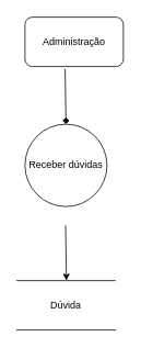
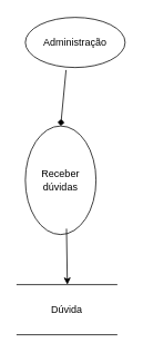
  <mxCell id="0" />
  <mxCell id="1" parent="0" />
- <mxCell id="2" value="Administração" style="rounded=1;whiteSpace=wrap;html=1;" vertex="1" parent="1"><mxGeometry x="30" y="20" width="120" height="60" as="geometry" /></mxCell>
- <mxCell id="3" value="Receber dúvidas" style="ellipse;whiteSpace=wrap;html=1;aspect=fixed;" vertex="1" parent="1"><mxGeometry x="30" y="150" width="100" height="100" as="geometry" /></mxCell>
+ <mxCell id="2" value="Administração" style="ellipse;whiteSpace=wrap;html=1;" vertex="1" parent="1"><mxGeometry x="30" y="20" width="120" height="60" as="geometry" /></mxCell>
+ <mxCell id="3" value="Receber dúvidas" style="ellipse;whiteSpace=wrap;html=1;aspect=fixed;" vertex="1" parent="1"><mxGeometry x="30" y="150" width="85" height="130" as="geometry" /></mxCell>
  <mxCell id="4" value="Dúvida" style="shape=partialRectangle;whiteSpace=wrap;html=1;left=0;right=0;fillColor=none;" vertex="1" parent="1"><mxGeometry x="20" y="340" width="120" height="60" as="geometry" /></mxCell>
  <mxCell id="5" value="" style="endArrow=diamond;html=1;exitX=0.408;exitY=1.05;exitDx=0;exitDy=0;exitPerimeter=0;entryX=0.5;entryY=0;entryDx=0;entryDy=0;" edge="1" parent="1" source="2" target="3"><mxGeometry width="50" height="50" relative="1" as="geometry"><mxPoint x="350" y="370" as="sourcePoint" /><mxPoint x="400" y="320" as="targetPoint" /></mxGeometry></mxCell>
  <mxCell id="6" value="" style="endArrow=classic;html=1;exitX=0.408;exitY=1.05;exitDx=0;exitDy=0;exitPerimeter=0;entryX=0.5;entryY=0;entryDx=0;entryDy=0;" edge="1" parent="1"><mxGeometry width="50" height="50" relative="1" as="geometry"><mxPoint x="79.48" y="273" as="sourcePoint" /><mxPoint x="80.52" y="340" as="targetPoint" /></mxGeometry></mxCell>
